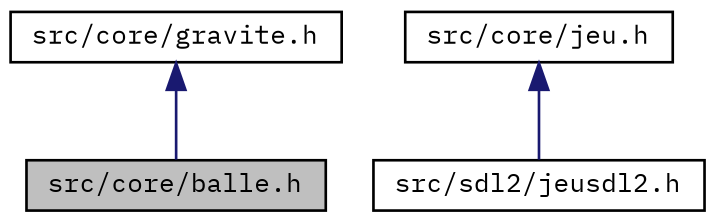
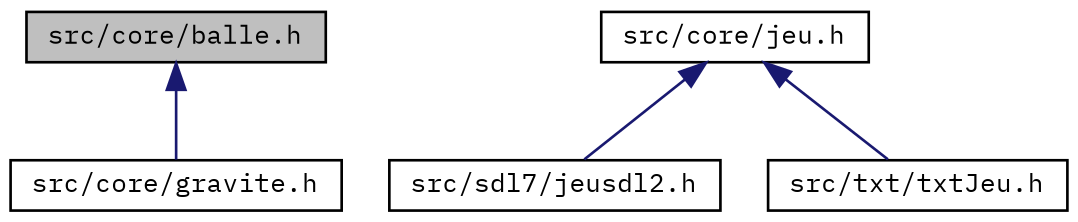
  digraph {
    fontname="IBM Plex Mono"
    node [color=black fillcolor=white fontname="IBM Plex Mono" fontsize=10 shape=record style=filled]
    edge [color=midnightblue dir=back fontname="IBM Plex Mono" fontsize=10 labelfontname=Helvetica labelfontsize=10 style=solid]
    n1 [fillcolor=grey75 fontcolor=black height=0.2 label="src/core/balle.h" width=0.4]
    n2 [height=0.2 label="src/core/gravite.h" width=0.4]
    n3 [height=0.2 label="src/core/jeu.h" width=0.4]
-   n4 [height=0.2 label="src/sdl2/jeusdl2.h" width=0.4]
-   n2 -> n1
+   n4 [height=0.2 label="src/sdl7/jeusdl2.h" width=0.4]
+   n5 [height=0.2 label="src/txt/txtJeu.h" width=0.4]
+   n1 -> n2
    n3 -> n4
+   n3 -> n5
  }
